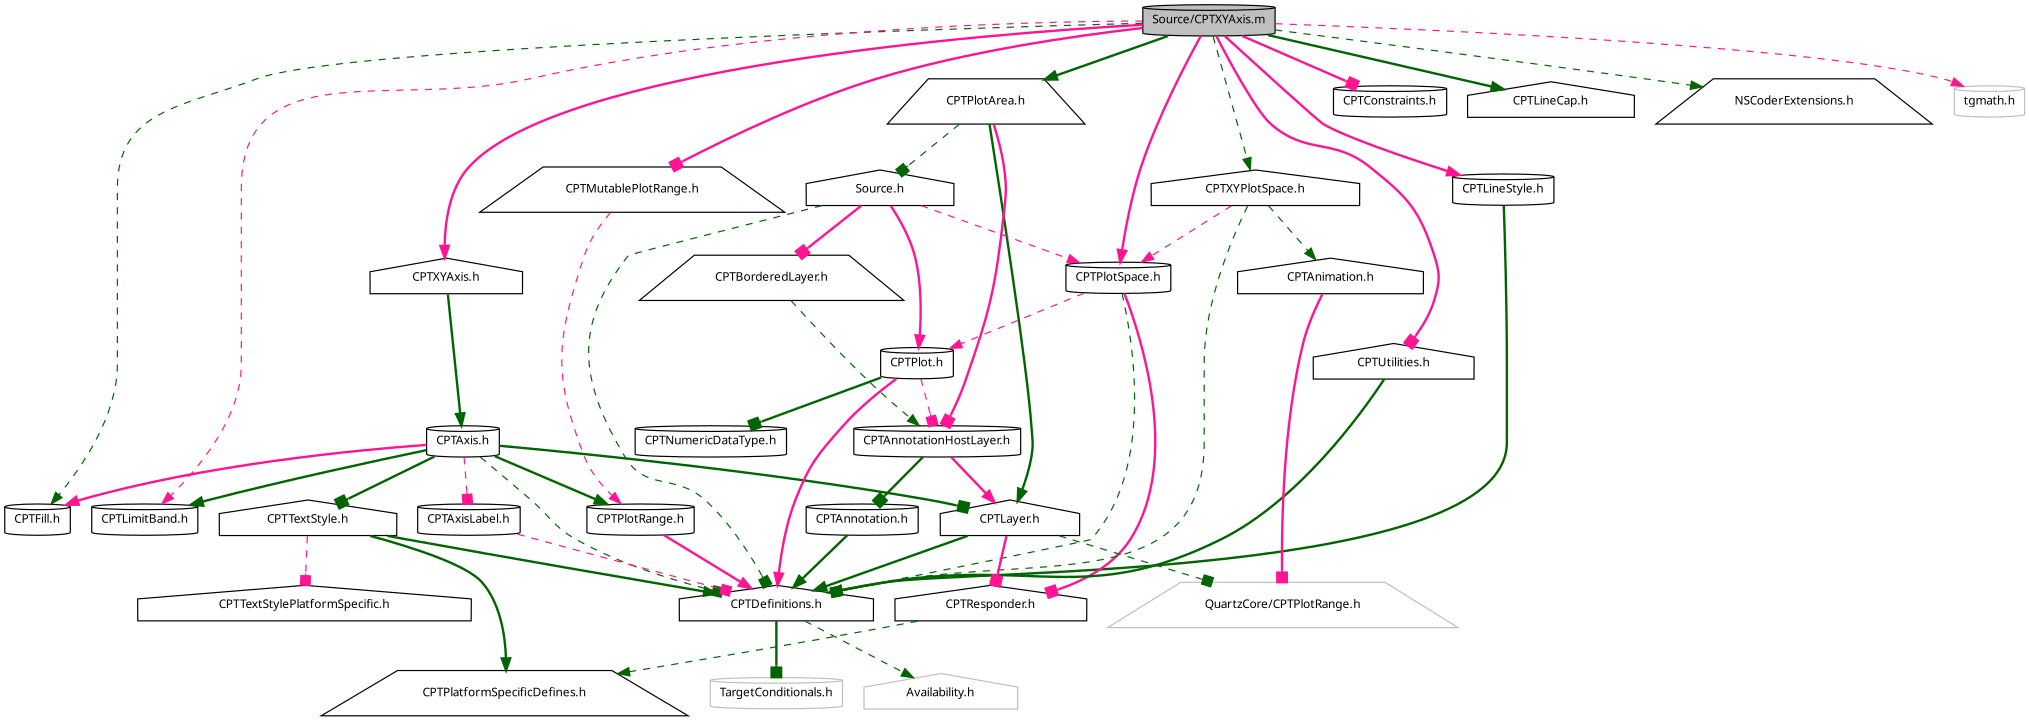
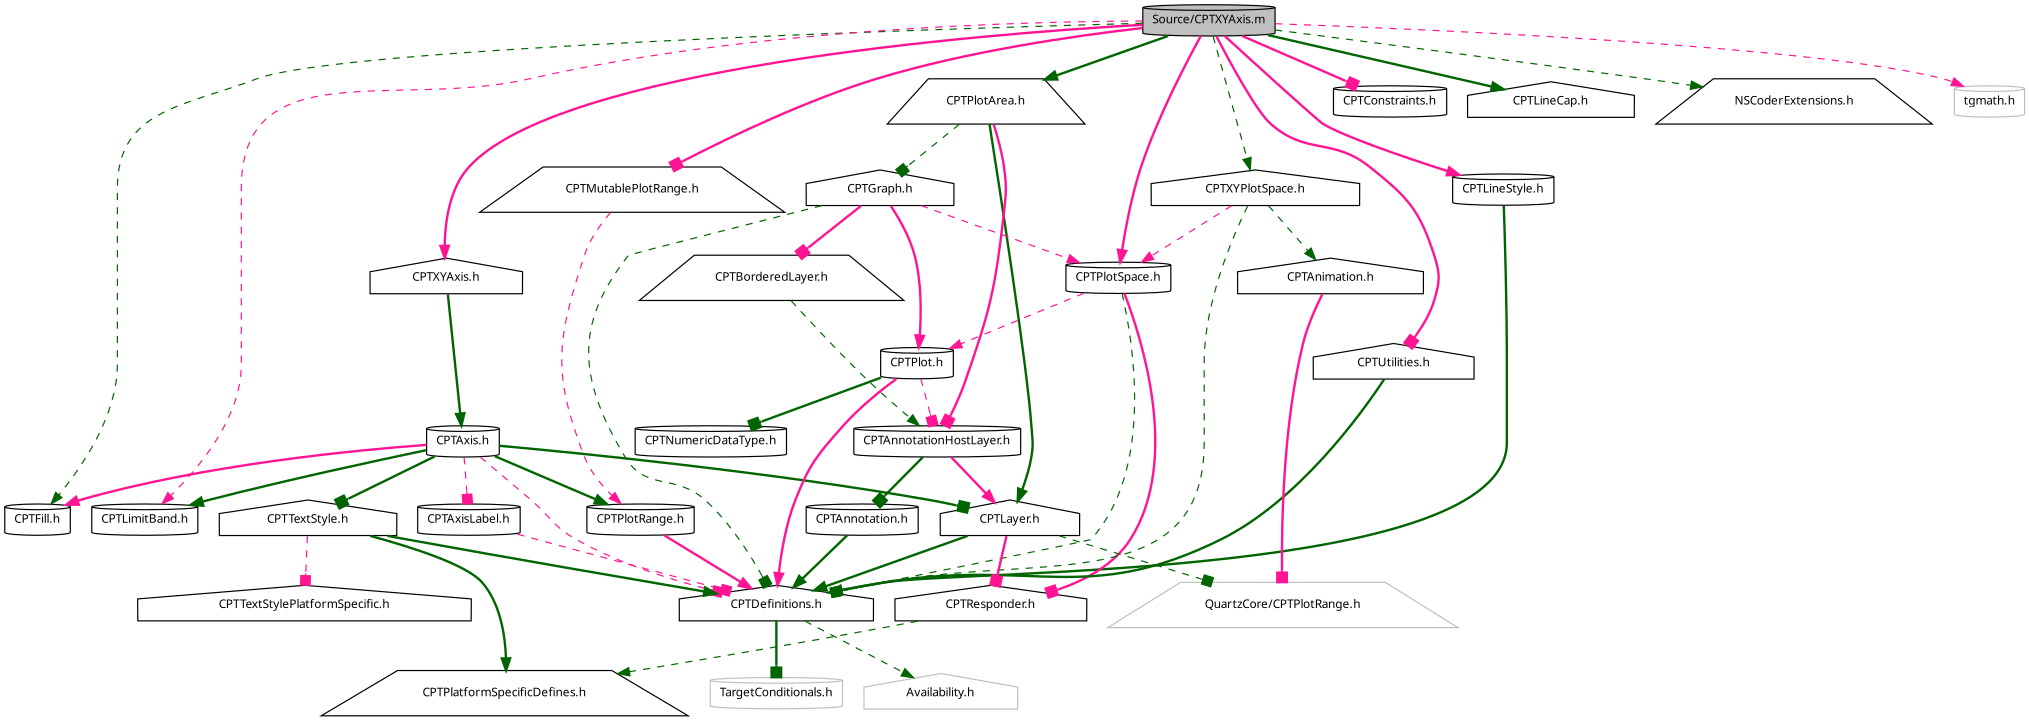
  digraph {
    node [color=black fontname="Lucinda Grande" fontsize=10 shape=cylinder]
    edge [arrowhead=normal color=darkgreen fontname="Lucinda Grande" fontsize=10 labelfontname="Lucinda Grande" labelfontsize=10 style=bold]
    n1 [fillcolor=grey75 fontcolor=black height=0.2 label="Source/CPTXYAxis.m" style=filled width=0.4]
    n2 [height=0.2 label="CPTXYAxis.h" shape=house width=0.4]
    n3 [height=0.2 label="CPTFill.h" width=0.4]
    n4 [height=0.2 label="CPTLimitBand.h" width=0.4]
    n5 [height=0.2 label="CPTConstraints.h" width=0.4]
    n6 [height=0.2 label="CPTLineCap.h" shape=house width=0.4]
    n7 [height=0.2 label="CPTLineStyle.h" width=0.4]
    n8 [height=0.2 label="CPTMutablePlotRange.h" shape=trapezium width=0.4]
    n9 [height=0.2 label="CPTPlotArea.h" shape=trapezium width=0.4]
    n10 [height=0.2 label="CPTPlotSpace.h" width=0.4]
    n11 [height=0.2 label="CPTUtilities.h" shape=house width=0.4]
    n12 [height=0.2 label="CPTXYPlotSpace.h" shape=house width=0.4]
    n13 [height=0.2 label="NSCoderExtensions.h" shape=trapezium width=0.4]
    n14 [color=grey75 height=0.2 label="tgmath.h" width=0.4]
    n15 [height=0.2 label="CPTAxis.h" width=0.4]
    n16 [height=0.2 label="CPTDefinitions.h" shape=house width=0.4]
    n17 [height=0.2 label="CPTPlotRange.h" width=0.4]
    n18 [height=0.2 label="CPTLayer.h" shape=house width=0.4]
-   n19 [height=0.2 label="Source.h" shape=house width=0.4]
+   n19 [height=0.2 label="CPTGraph.h" shape=house width=0.4]
    n20 [height=0.2 label="CPTAnnotationHostLayer.h" width=0.4]
    n21 [height=0.2 label="CPTResponder.h" shape=house width=0.4]
    n22 [height=0.2 label="CPTPlot.h" width=0.4]
    n23 [height=0.2 label="CPTAnimation.h" shape=house width=0.4]
    n24 [height=0.2 label="CPTAxisLabel.h" width=0.4]
    n25 [height=0.2 label="CPTTextStyle.h" shape=house width=0.4]
    n26 [color=grey75 height=0.2 label="TargetConditionals.h" width=0.4]
    n27 [color=grey75 height=0.2 label="Availability.h" shape=house width=0.4]
    n28 [color=grey75 height=0.2 label="QuartzCore/CPTPlotRange.h" shape=trapezium width=0.4]
    n29 [height=0.2 label="CPTPlatformSpecificDefines.h" shape=trapezium width=0.4]
    n30 [height=0.2 label="CPTTextStylePlatformSpecific.h" shape=house width=0.4]
    n31 [height=0.2 label="CPTBorderedLayer.h" shape=trapezium width=0.4]
    n32 [height=0.2 label="CPTAnnotation.h" width=0.4]
    n33 [height=0.2 label="CPTNumericDataType.h" width=0.4]
    n1 -> n2 [color=deeppink]
    n1 -> n3 [style=dashed]
    n1 -> n4 [color=deeppink style=dashed]
    n1 -> n5 [arrowhead=box color=deeppink]
    n1 -> n6
    n1 -> n7 [color=deeppink]
    n1 -> n8 [arrowhead=box color=deeppink]
    n1 -> n9
    n1 -> n10 [color=deeppink]
    n1 -> n11 [arrowhead=box color=deeppink]
    n1 -> n12 [style=dashed]
    n1 -> n13 [style=dashed]
    n1 -> n14 [color=deeppink style=dashed]
    n2 -> n15
    n7 -> n16
    n8 -> n17 [color=deeppink style=dashed]
    n9 -> n18
    n9 -> n19 [arrowhead=box style=dashed]
    n9 -> n20 [arrowhead=box color=deeppink]
    n10 -> n16 [arrowhead=box style=dashed]
    n10 -> n21 [arrowhead=box color=deeppink]
    n10 -> n22 [color=deeppink style=dashed]
    n11 -> n16
    n12 -> n10 [color=deeppink style=dashed]
    n12 -> n16 [arrowhead=box style=dashed]
    n12 -> n23 [style=dashed]
    n15 -> n3 [color=deeppink]
    n15 -> n4
-   n15 -> n16 [arrowhead=box style=dashed]
+   n15 -> n16 [arrowhead=box color=deeppink style=dashed]
    n15 -> n17
    n15 -> n18 [arrowhead=box]
    n15 -> n24 [arrowhead=box color=deeppink style=dashed]
    n15 -> n25 [arrowhead=box]
    n16 -> n26 [arrowhead=box]
    n16 -> n27 [style=dashed]
    n17 -> n16 [color=deeppink]
    n18 -> n16
    n18 -> n21 [arrowhead=box color=deeppink]
    n18 -> n28 [arrowhead=box style=dashed]
    n19 -> n10 [color=deeppink style=dashed]
    n19 -> n16 [arrowhead=box style=dashed]
    n19 -> n22 [color=deeppink]
    n19 -> n31 [arrowhead=box color=deeppink]
    n20 -> n18 [color=deeppink]
    n20 -> n32 [arrowhead=box]
    n21 -> n29 [style=dashed]
    n22 -> n16 [color=deeppink]
    n22 -> n20 [arrowhead=box color=deeppink style=dashed]
    n22 -> n33 [arrowhead=box]
    n23 -> n28 [arrowhead=box color=deeppink]
    n24 -> n16 [arrowhead=box color=deeppink style=dashed]
    n25 -> n16
    n25 -> n29
    n25 -> n30 [arrowhead=box color=deeppink style=dashed]
    n31 -> n20 [style=dashed]
    n32 -> n16
  }
